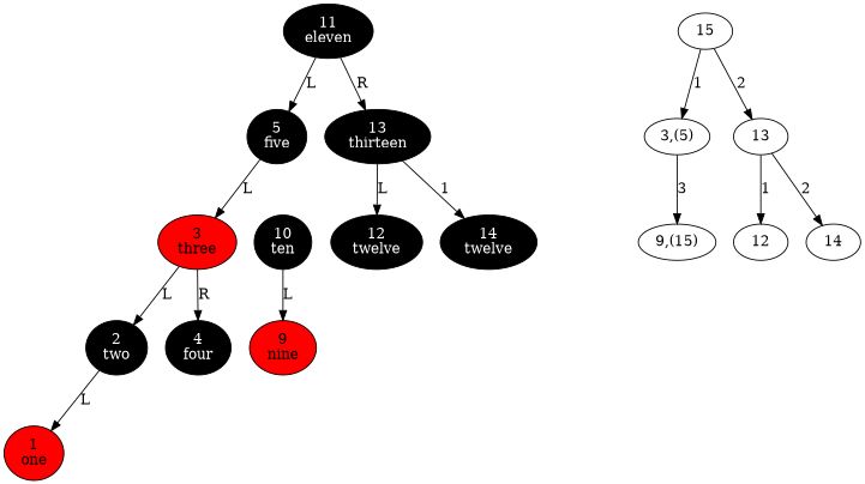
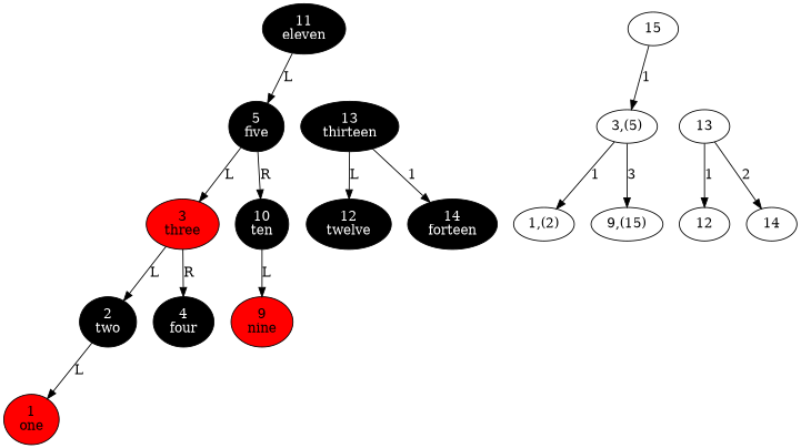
  digraph {
    node [style=filled]
    n1 [fillcolor=black fontcolor=white label="11\neleven"]
    n2 [fillcolor=black fontcolor=white label="5\nfive"]
    n3 [fillcolor=black fontcolor=white label="13\nthirteen"]
    n4 [fillcolor=red label="3\nthree"]
    n5 [fillcolor=black fontcolor=white label="10\nten"]
    n6 [fillcolor=black fontcolor=white label="12\ntwelve"]
-   n7 [fillcolor=black fontcolor=white label="14\ntwelve"]
+   n7 [fillcolor=black fontcolor=white label="14\nforteen"]
    n8 [fillcolor=black fontcolor=white label="2\ntwo"]
    n9 [fillcolor=black fontcolor=white label="4\nfour"]
    n10 [fillcolor=red label="9\nnine"]
    node_rb_1808253012_R [style=invis]
    n12 [fillcolor=red label="1\none"]
    node_rb_685325104_R [style=invis]
    n14 [label=15 style=""]
    n15 [label="3,(5)" style=""]
    n16 [label=13 style=""]
+   n17 [label="1,(2)" style=""]
    n18 [label="9,(15)" style=""]
    n19 [label=12 style=""]
    n20 [label=14 style=""]
    n1 -> n2 [label=L taildir=sw]
-   n1 -> n3 [label=R taildir=se]
    n2 -> n4 [label=L taildir=sw]
+   n2 -> n5 [label=R taildir=se]
    n3 -> n6 [label=L taildir=sw]
    n3 -> n7 [label=1 taildir=se]
    n4 -> n8 [label=L taildir=sw]
    n4 -> n9 [label=R taildir=se]
    n5 -> n10 [label=L taildir=sw]
    n5 -> node_rb_1808253012_R [style=invis]
    n8 -> n12 [label=L taildir=sw]
    n8 -> node_rb_685325104_R [style=invis]
    n14 -> n15 [label=1]
-   n14 -> n16 [label=2]
+   n15 -> n17 [label=1]
    n15 -> n18 [label=3]
    n16 -> n19 [label=1]
    n16 -> n20 [label=2]
  }
